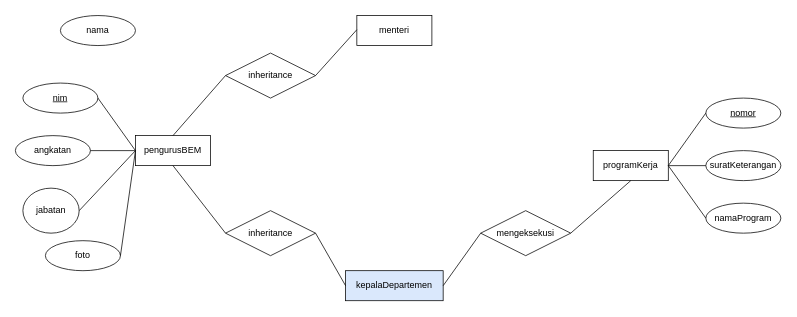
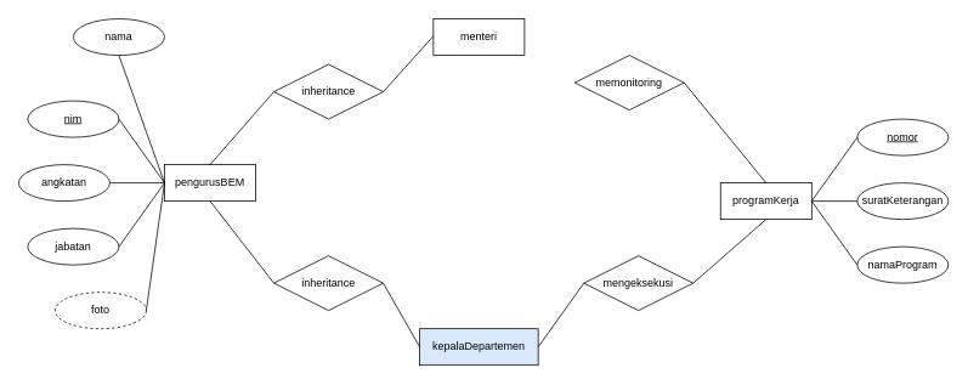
  <mxCell id="0" />
  <mxCell id="1" parent="0" />
  <mxCell id="2" value="menteri" style="whiteSpace=wrap;html=1;align=center;" vertex="1" parent="1"><mxGeometry x="475" y="20" width="100" height="40" as="geometry" /></mxCell>
  <mxCell id="3" value="programKerja" style="whiteSpace=wrap;html=1;align=center;" vertex="1" parent="1"><mxGeometry x="790" y="200" width="100" height="40" as="geometry" /></mxCell>
  <mxCell id="4" value="kepalaDepartemen" style="whiteSpace=wrap;html=1;align=center;fillColor=#dae8fc;" vertex="1" parent="1"><mxGeometry x="460" y="360" width="130" height="40" as="geometry" /></mxCell>
  <mxCell id="5" value="pengurusBEM" style="whiteSpace=wrap;html=1;align=center;" vertex="1" parent="1"><mxGeometry x="180" y="180" width="100" height="40" as="geometry" /></mxCell>
  <mxCell id="6" value="mengeksekusi" style="shape=rhombus;perimeter=rhombusPerimeter;whiteSpace=wrap;html=1;align=center;" vertex="1" parent="1"><mxGeometry x="640" y="280" width="120" height="60" as="geometry" /></mxCell>
  <mxCell id="7" value="inheritance" style="shape=rhombus;perimeter=rhombusPerimeter;whiteSpace=wrap;html=1;align=center;" vertex="1" parent="1"><mxGeometry x="300" y="280" width="120" height="60" as="geometry" /></mxCell>
  <mxCell id="8" value="inheritance" style="shape=rhombus;perimeter=rhombusPerimeter;whiteSpace=wrap;html=1;align=center;" vertex="1" parent="1"><mxGeometry x="300" y="70" width="120" height="60" as="geometry" /></mxCell>
+ <mxCell id="9" value="memonitoring" style="shape=rhombus;perimeter=rhombusPerimeter;whiteSpace=wrap;html=1;align=center;" vertex="1" parent="1"><mxGeometry x="630" y="60" width="120" height="60" as="geometry" /></mxCell>
  <mxCell id="10" value="" style="endArrow=none;html=1;rounded=0;exitX=0.5;exitY=0;exitDx=0;exitDy=0;entryX=0;entryY=0.5;entryDx=0;entryDy=0;" edge="1" parent="1" source="5" target="8"><mxGeometry relative="1" as="geometry"><mxPoint x="380" y="160" as="sourcePoint" /><mxPoint x="320" y="110" as="targetPoint" /></mxGeometry></mxCell>
  <mxCell id="11" value="" style="endArrow=none;html=1;rounded=0;exitX=1;exitY=0.5;exitDx=0;exitDy=0;entryX=0;entryY=0.472;entryDx=0;entryDy=0;entryPerimeter=0;" edge="1" parent="1" source="8" target="2"><mxGeometry relative="1" as="geometry"><mxPoint x="470" y="108.95" as="sourcePoint" /><mxPoint x="470" y="40" as="targetPoint" /></mxGeometry></mxCell>
  <mxCell id="12" value="" style="endArrow=none;html=1;rounded=0;entryX=0;entryY=0.5;entryDx=0;entryDy=0;" edge="1" parent="1" target="7"><mxGeometry relative="1" as="geometry"><mxPoint x="230" y="220" as="sourcePoint" /><mxPoint x="390" y="220" as="targetPoint" /></mxGeometry></mxCell>
  <mxCell id="13" value="" style="endArrow=none;html=1;rounded=0;entryX=0;entryY=0.5;entryDx=0;entryDy=0;exitX=1;exitY=0.5;exitDx=0;exitDy=0;" edge="1" parent="1" source="7" target="4"><mxGeometry relative="1" as="geometry"><mxPoint x="380" y="310" as="sourcePoint" /><mxPoint x="540" y="310" as="targetPoint" /></mxGeometry></mxCell>
  <mxCell id="14" value="" style="endArrow=none;html=1;rounded=0;entryX=0;entryY=0.5;entryDx=0;entryDy=0;" edge="1" parent="1" target="6"><mxGeometry relative="1" as="geometry"><mxPoint x="590" y="380" as="sourcePoint" /><mxPoint x="750" y="380" as="targetPoint" /></mxGeometry></mxCell>
  <mxCell id="15" value="" style="endArrow=none;html=1;rounded=0;entryX=0.5;entryY=1;entryDx=0;entryDy=0;" edge="1" parent="1" target="3"><mxGeometry relative="1" as="geometry"><mxPoint x="760" y="310" as="sourcePoint" /><mxPoint x="840" y="220" as="targetPoint" /></mxGeometry></mxCell>
+ <mxCell id="16" value="" style="endArrow=none;html=1;rounded=0;exitX=1;exitY=0.5;exitDx=0;exitDy=0;entryX=0.5;entryY=0;entryDx=0;entryDy=0;" edge="1" parent="1" source="9" target="3"><mxGeometry relative="1" as="geometry"><mxPoint x="660" y="170" as="sourcePoint" /><mxPoint x="820" y="170" as="targetPoint" /></mxGeometry></mxCell>
  <mxCell id="17" value="suratKeterangan" style="ellipse;whiteSpace=wrap;html=1;align=center;" vertex="1" parent="1"><mxGeometry x="940" y="200" width="100" height="40" as="geometry" /></mxCell>
  <mxCell id="18" value="namaProgram" style="ellipse;whiteSpace=wrap;html=1;align=center;" vertex="1" parent="1"><mxGeometry x="940" y="270" width="100" height="40" as="geometry" /></mxCell>
  <mxCell id="19" value="" style="endArrow=none;html=1;rounded=0;entryX=0;entryY=0.5;entryDx=0;entryDy=0;" edge="1" parent="1"><mxGeometry relative="1" as="geometry"><mxPoint x="890" y="220" as="sourcePoint" /><mxPoint x="940" y="150" as="targetPoint" /></mxGeometry></mxCell>
  <mxCell id="20" value="" style="endArrow=none;html=1;rounded=0;entryX=0;entryY=0.5;entryDx=0;entryDy=0;" edge="1" parent="1"><mxGeometry relative="1" as="geometry"><mxPoint x="890" y="220" as="sourcePoint" /><mxPoint x="940" y="290" as="targetPoint" /></mxGeometry></mxCell>
  <mxCell id="21" value="" style="endArrow=none;html=1;rounded=0;entryX=0;entryY=0.5;entryDx=0;entryDy=0;" edge="1" parent="1"><mxGeometry relative="1" as="geometry"><mxPoint x="890" y="220" as="sourcePoint" /><mxPoint x="940" y="220" as="targetPoint" /></mxGeometry></mxCell>
  <mxCell id="22" value="nomor" style="ellipse;whiteSpace=wrap;html=1;align=center;fontStyle=4;" vertex="1" parent="1"><mxGeometry x="940" y="130" width="100" height="40" as="geometry" /></mxCell>
  <mxCell id="23" value="nama" style="ellipse;whiteSpace=wrap;html=1;align=center;" vertex="1" parent="1"><mxGeometry x="80" y="20" width="100" height="40" as="geometry" /></mxCell>
  <mxCell id="24" style="edgeStyle=none;html=1;exitX=0.5;exitY=1;exitDx=0;exitDy=0;" edge="1" parent="1" source="25"><mxGeometry relative="1" as="geometry"><mxPoint x="70.069" y="220" as="targetPoint" /></mxGeometry></mxCell>
  <mxCell id="25" value="angkatan" style="ellipse;whiteSpace=wrap;html=1;align=center;" vertex="1" parent="1"><mxGeometry x="20" y="180" width="100" height="40" as="geometry" /></mxCell>
- <mxCell id="26" value="jabatan" style="ellipse;whiteSpace=wrap;html=1;align=center;" vertex="1" parent="1"><mxGeometry x="30" y="250" width="75" height="60" as="geometry" /></mxCell>
+ <mxCell id="26" value="jabatan" style="ellipse;whiteSpace=wrap;html=1;align=center;" vertex="1" parent="1"><mxGeometry x="30" y="250" width="100" height="40" as="geometry" /></mxCell>
  <mxCell id="27" value="nim" style="ellipse;whiteSpace=wrap;html=1;align=center;fontStyle=4;" vertex="1" parent="1"><mxGeometry x="30" y="110" width="100" height="40" as="geometry" /></mxCell>
+ <mxCell id="28" value="" style="endArrow=none;html=1;rounded=0;entryX=0;entryY=0.5;entryDx=0;entryDy=0;exitX=0.5;exitY=1;exitDx=0;exitDy=0;" edge="1" parent="1" source="23" target="5"><mxGeometry relative="1" as="geometry"><mxPoint x="140" y="140" as="sourcePoint" /><mxPoint x="310" y="120" as="targetPoint" /></mxGeometry></mxCell>
  <mxCell id="29" value="" style="endArrow=none;html=1;rounded=0;exitX=1;exitY=0.5;exitDx=0;exitDy=0;" edge="1" parent="1" source="27"><mxGeometry relative="1" as="geometry"><mxPoint x="120" y="160" as="sourcePoint" /><mxPoint x="180" y="200" as="targetPoint" /></mxGeometry></mxCell>
  <mxCell id="30" value="" style="endArrow=none;html=1;rounded=0;entryX=0;entryY=0.5;entryDx=0;entryDy=0;exitX=1;exitY=0.5;exitDx=0;exitDy=0;" edge="1" parent="1" source="25" target="5"><mxGeometry relative="1" as="geometry"><mxPoint x="130" y="230" as="sourcePoint" /><mxPoint x="290" y="230" as="targetPoint" /></mxGeometry></mxCell>
  <mxCell id="31" value="" style="endArrow=none;html=1;rounded=0;exitX=1;exitY=0.5;exitDx=0;exitDy=0;" edge="1" parent="1" source="26"><mxGeometry relative="1" as="geometry"><mxPoint x="140" y="300" as="sourcePoint" /><mxPoint x="180" y="200" as="targetPoint" /></mxGeometry></mxCell>
- <mxCell id="32" value="foto" style="ellipse;whiteSpace=wrap;html=1;align=center;" vertex="1" parent="1"><mxGeometry x="60" y="320" width="100" height="40" as="geometry" /></mxCell>
+ <mxCell id="32" value="foto" style="ellipse;whiteSpace=wrap;html=1;align=center;dashed=1;" vertex="1" parent="1"><mxGeometry x="60" y="320" width="100" height="40" as="geometry" /></mxCell>
  <mxCell id="33" value="" style="endArrow=none;html=1;rounded=0;exitX=1;exitY=0.5;exitDx=0;exitDy=0;entryX=0;entryY=0.5;entryDx=0;entryDy=0;" edge="1" parent="1" source="32" target="5"><mxGeometry relative="1" as="geometry"><mxPoint x="170" y="310" as="sourcePoint" /><mxPoint x="330" y="310" as="targetPoint" /></mxGeometry></mxCell>
